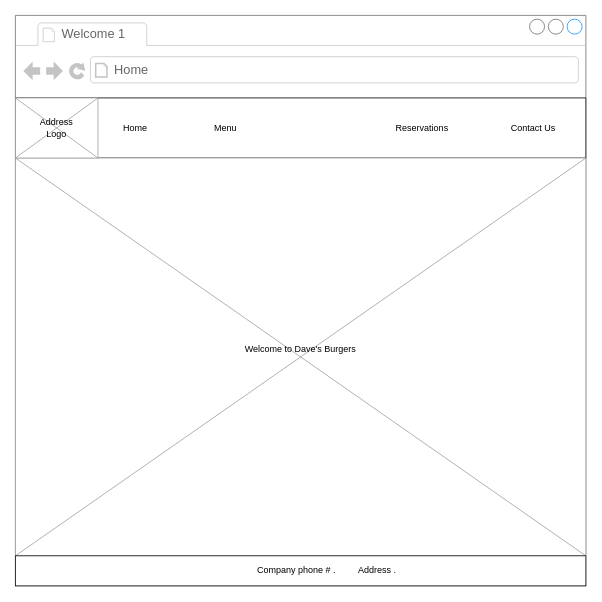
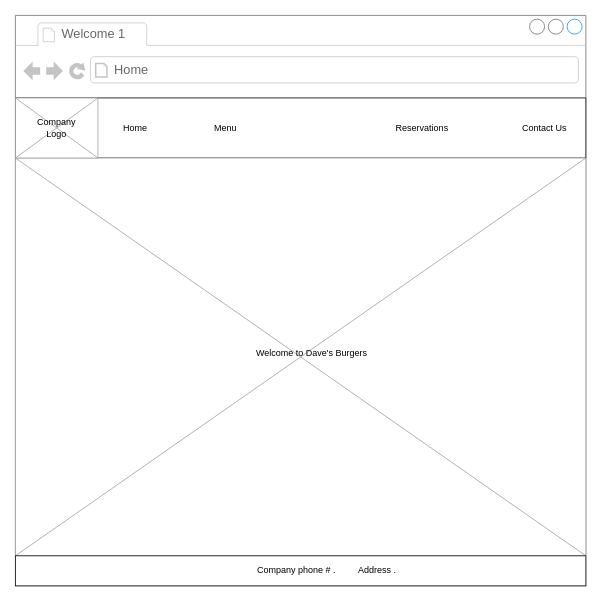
  <mxCell id="0" />
  <mxCell id="1" parent="0" />
  <mxCell id="2" value="F" style="strokeWidth=1;shadow=0;dashed=0;align=center;html=1;shape=mxgraph.mockup.containers.browserWindow;rSize=0;fillColor=#ffffff;strokeColor=#666666;strokeColor2=#008cff;strokeColor3=#c4c4c4;mainText=,;recursiveResize=0;" parent="1" vertex="1"><mxGeometry y="20" width="760" height="760" as="geometry" x="20" /></mxCell>
  <mxCell id="3" value="Welcome 1" style="strokeWidth=1;shadow=0;dashed=0;align=center;html=1;shape=mxgraph.mockup.containers.anchor;fontSize=17;fontColor=#666666;align=left;" parent="2" vertex="1"><mxGeometry x="60" y="12" width="110" height="26" as="geometry" /></mxCell>
  <mxCell id="4" value="Home" style="strokeWidth=1;shadow=0;dashed=0;align=center;html=1;shape=mxgraph.mockup.containers.anchor;rSize=0;fontSize=17;fontColor=#666666;align=left;" parent="2" vertex="1"><mxGeometry x="130" y="60" width="250" height="26" as="geometry" /></mxCell>
  <mxCell id="5" value="" style="rounded=0;whiteSpace=wrap;html=1;" parent="2" vertex="1"><mxGeometry y="110" width="760" height="80" as="geometry" /></mxCell>
  <mxCell id="6" value="" style="verticalLabelPosition=bottom;shadow=0;dashed=0;align=center;html=1;verticalAlign=top;strokeWidth=1;shape=mxgraph.mockup.graphics.simpleIcon;strokeColor=#999999;fillColor=#ffffff;" parent="2" vertex="1"><mxGeometry y="190" width="760" height="530" as="geometry" /></mxCell>
  <mxCell id="7" value="" style="rounded=0;whiteSpace=wrap;html=1;" parent="2" vertex="1"><mxGeometry y="720" width="760" height="40" as="geometry" /></mxCell>
  <mxCell id="8" value="Home" style="text;html=1;strokeColor=none;fillColor=none;align=center;verticalAlign=middle;whiteSpace=wrap;rounded=0;" parent="2" vertex="1"><mxGeometry x="130" y="140" width="60" height="20" as="geometry" /></mxCell>
  <mxCell id="9" value="Menu" style="text;html=1;strokeColor=none;fillColor=none;align=center;verticalAlign=middle;whiteSpace=wrap;rounded=0;" parent="2" vertex="1"><mxGeometry x="220" y="140" width="120" height="20" as="geometry" /></mxCell>
  <mxCell id="10" value="Reservations" style="text;html=1;strokeColor=none;fillColor=none;align=center;verticalAlign=middle;whiteSpace=wrap;rounded=0;" parent="2" vertex="1"><mxGeometry x="491.5" y="140" width="100" height="20" as="geometry" /></mxCell>
- <mxCell id="11" value="Contact Us" style="text;html=1;strokeColor=none;fillColor=none;align=center;verticalAlign=middle;whiteSpace=wrap;rounded=0;" parent="2" vertex="1"><mxGeometry x="650" y="140" width="80" height="20" as="geometry" /></mxCell>
+ <mxCell id="11" value="Contact Us" style="text;html=1;strokeColor=none;fillColor=none;align=center;verticalAlign=middle;whiteSpace=wrap;rounded=0;" parent="2" vertex="1"><mxGeometry x="665" y="140" width="80" height="20" as="geometry" /></mxCell>
  <mxCell id="12" value="Company phone # .&amp;nbsp; &amp;nbsp; &amp;nbsp; &amp;nbsp; &amp;nbsp;Address ." style="text;html=1;strokeColor=none;fillColor=none;align=center;verticalAlign=middle;whiteSpace=wrap;rounded=0;" parent="2" vertex="1"><mxGeometry x="260" y="730" width="310" height="20" as="geometry" /></mxCell>
- <mxCell id="13" value="Welcome to Dave's Burgers" style="text;html=1;strokeColor=none;fillColor=none;align=center;verticalAlign=middle;whiteSpace=wrap;rounded=0;" parent="2" vertex="1"><mxGeometry x="240" y="420" width="280" height="50" as="geometry" /></mxCell>
+ <mxCell id="13" value="Welcome to Dave's Burgers" style="text;html=1;strokeColor=none;fillColor=none;align=center;verticalAlign=middle;whiteSpace=wrap;rounded=0;" parent="2" vertex="1"><mxGeometry x="255" y="425" width="280" height="50" as="geometry" /></mxCell>
  <mxCell id="14" value="" style="verticalLabelPosition=bottom;shadow=0;dashed=0;align=center;html=1;verticalAlign=top;strokeWidth=1;shape=mxgraph.mockup.graphics.simpleIcon;strokeColor=#999999;fillColor=#ffffff;" parent="1" vertex="1"><mxGeometry y="130" width="110" height="80" as="geometry" x="20" /></mxCell>
- <mxCell id="15" value="Address Logo" style="text;html=1;strokeColor=none;fillColor=none;align=center;verticalAlign=middle;whiteSpace=wrap;rounded=0;" parent="1" vertex="1"><mxGeometry x="55" y="160" width="40" height="20" as="geometry" /></mxCell>
+ <mxCell id="15" value="Company Logo" style="text;html=1;strokeColor=none;fillColor=none;align=center;verticalAlign=middle;whiteSpace=wrap;rounded=0;" parent="1" vertex="1"><mxGeometry x="55" y="160" width="40" height="20" as="geometry" /></mxCell>
